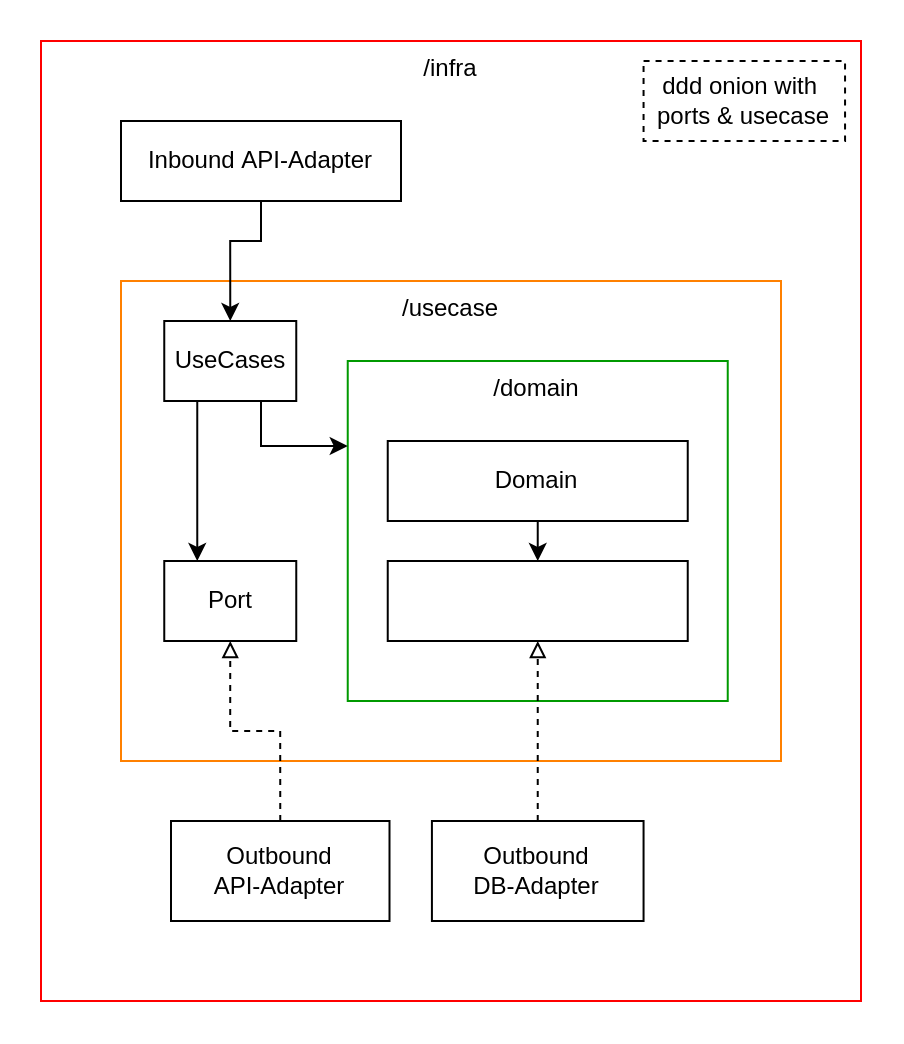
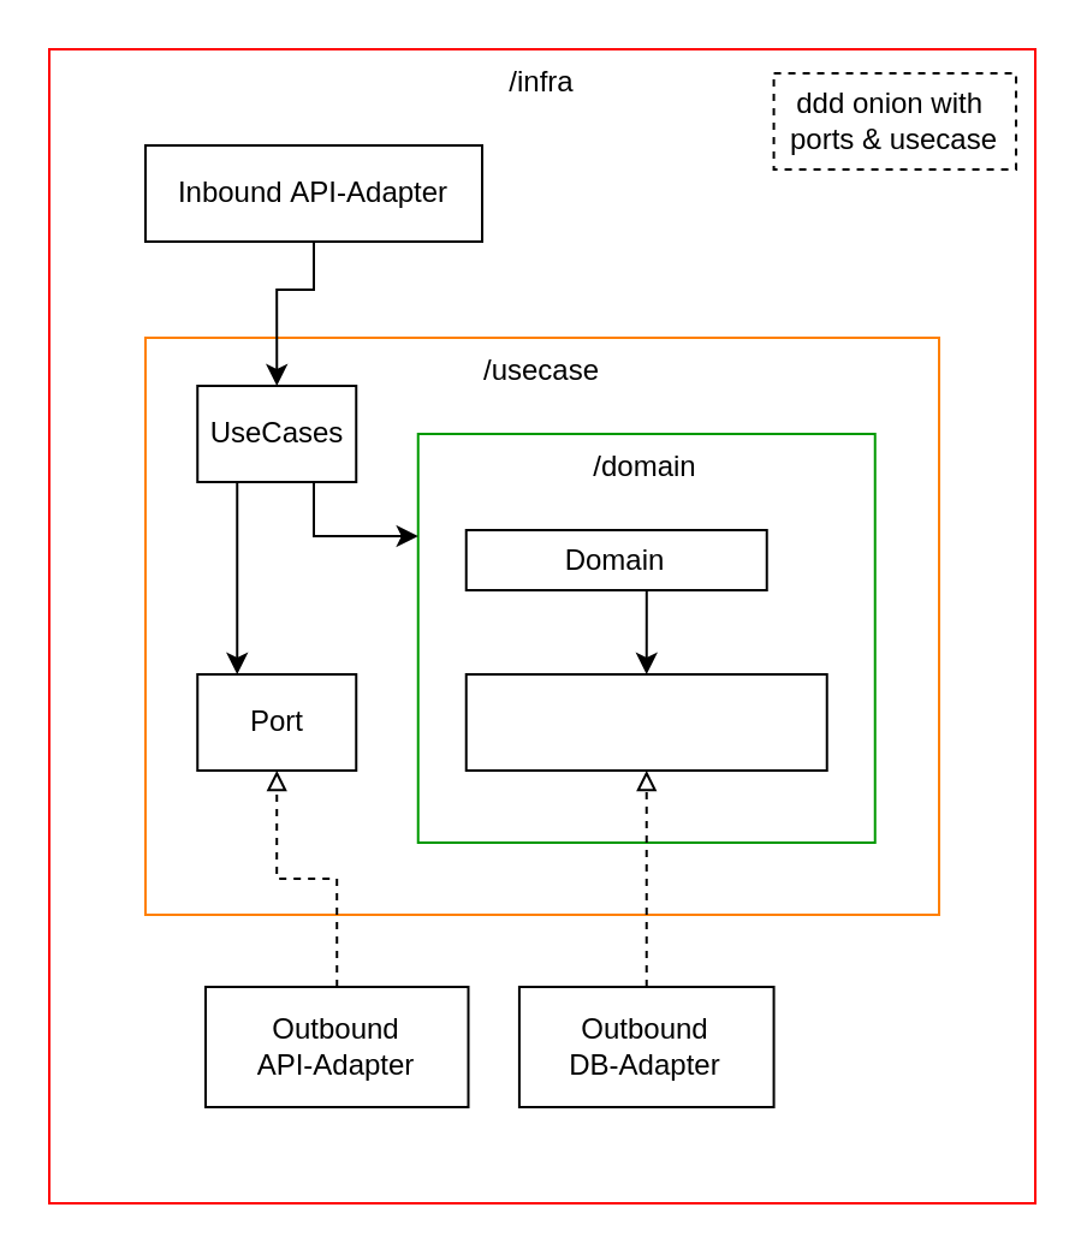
  <mxCell id="0" />
  <mxCell id="1" parent="0" />
  <mxCell id="2" value="/infra" style="rounded=0;whiteSpace=wrap;html=1;labelPosition=center;verticalLabelPosition=middle;align=center;verticalAlign=top;strokeColor=#FF0000;fillColor=default;fillStyle=auto;gradientColor=none;glass=0;shadow=0;" parent="1" vertex="1"><mxGeometry x="20" y="20" width="410" height="480" as="geometry" /></mxCell>
  <mxCell id="3" value="/usecase" style="rounded=0;whiteSpace=wrap;html=1;labelPosition=center;verticalLabelPosition=middle;align=center;verticalAlign=top;strokeColor=#FF8000;fillColor=none;fillStyle=hatch;" parent="1" vertex="1"><mxGeometry x="60" y="140" width="330" height="240" as="geometry" /></mxCell>
  <mxCell id="4" value="/domain" style="rounded=0;whiteSpace=wrap;html=1;labelPosition=center;verticalLabelPosition=middle;align=center;verticalAlign=top;strokeColor=#009900;fillColor=none;fillStyle=hatch;" parent="1" vertex="1"><mxGeometry x="173.37" y="180" width="190" height="170" as="geometry" /></mxCell>
  <mxCell id="5" style="edgeStyle=orthogonalEdgeStyle;shape=connector;rounded=0;orthogonalLoop=1;jettySize=auto;html=1;exitX=0.5;exitY=1;exitDx=0;exitDy=0;entryX=0.5;entryY=0;entryDx=0;entryDy=0;strokeColor=default;align=center;verticalAlign=middle;fontFamily=Helvetica;fontSize=11;fontColor=default;labelBackgroundColor=default;endArrow=classic;endFill=1;" edge="1" parent="1" source="6" target="14"><mxGeometry relative="1" as="geometry"><Array as="points"><mxPoint x="130" y="120" /><mxPoint x="115" y="120" /></Array></mxGeometry></mxCell>
  <mxCell id="6" value="Inbound&amp;nbsp;&lt;span style=&quot;background-color: transparent; color: light-dark(rgb(0, 0, 0), rgb(255, 255, 255));&quot;&gt;API-Adapter&lt;/span&gt;" style="rounded=0;whiteSpace=wrap;html=1;labelPosition=center;verticalLabelPosition=middle;align=center;verticalAlign=middle;" parent="1" vertex="1"><mxGeometry x="60" y="60" width="140" height="40" as="geometry" /></mxCell>
  <mxCell id="7" style="edgeStyle=orthogonalEdgeStyle;rounded=0;orthogonalLoop=1;jettySize=auto;html=1;exitX=0.5;exitY=1;exitDx=0;exitDy=0;entryX=0.5;entryY=0;entryDx=0;entryDy=0;" parent="1" source="8" target="9" edge="1"><mxGeometry relative="1" as="geometry" /></mxCell>
- <mxCell id="8" value="Domain" style="rounded=0;whiteSpace=wrap;html=1;labelPosition=center;verticalLabelPosition=middle;align=center;verticalAlign=middle;fontStyle=0" parent="1" vertex="1"><mxGeometry x="193.37" y="220" width="150" height="40" as="geometry" /></mxCell>
+ <mxCell id="8" value="Domain" style="rounded=0;whiteSpace=wrap;html=1;labelPosition=center;verticalLabelPosition=middle;align=center;verticalAlign=middle;fontStyle=0" parent="1" vertex="1"><mxGeometry x="193.37" y="220" width="125" height="25" as="geometry" /></mxCell>
  <mxCell id="9" value="Port" style="rounded=0;whiteSpace=wrap;html=1;labelPosition=center;verticalLabelPosition=middle;align=center;verticalAlign=middle;fontStyle=0;fontColor=#FFFFFF;" parent="1" vertex="1"><mxGeometry x="193.37" y="280" width="150" height="40" as="geometry" /></mxCell>
  <mxCell id="10" style="edgeStyle=orthogonalEdgeStyle;rounded=0;orthogonalLoop=1;jettySize=auto;html=1;exitX=0.5;exitY=0;exitDx=0;exitDy=0;entryX=0.5;entryY=1;entryDx=0;entryDy=0;dashed=1;endArrow=block;endFill=0;" parent="1" source="11" target="15" edge="1"><mxGeometry relative="1" as="geometry" /></mxCell>
  <mxCell id="11" value="&lt;div&gt;&lt;span style=&quot;background-color: transparent; color: light-dark(rgb(0, 0, 0), rgb(255, 255, 255));&quot;&gt;Outbound&lt;/span&gt;&lt;/div&gt;&lt;div&gt;API-Adapter&lt;/div&gt;" style="rounded=0;whiteSpace=wrap;html=1;labelPosition=center;verticalLabelPosition=middle;align=center;verticalAlign=middle;" parent="1" vertex="1"><mxGeometry x="85" y="410" width="109.25" height="50" as="geometry" /></mxCell>
  <mxCell id="12" style="edgeStyle=orthogonalEdgeStyle;shape=connector;rounded=0;orthogonalLoop=1;jettySize=auto;html=1;exitX=0.75;exitY=1;exitDx=0;exitDy=0;entryX=0;entryY=0.25;entryDx=0;entryDy=0;strokeColor=default;align=center;verticalAlign=middle;fontFamily=Helvetica;fontSize=11;fontColor=default;labelBackgroundColor=default;endArrow=classic;endFill=1;" parent="1" source="14" target="4" edge="1"><mxGeometry relative="1" as="geometry"><Array as="points"><mxPoint x="130" y="200" /><mxPoint x="130" y="223" /></Array></mxGeometry></mxCell>
  <mxCell id="13" style="edgeStyle=orthogonalEdgeStyle;shape=connector;rounded=0;orthogonalLoop=1;jettySize=auto;html=1;exitX=0.25;exitY=1;exitDx=0;exitDy=0;entryX=0.25;entryY=0;entryDx=0;entryDy=0;strokeColor=default;align=center;verticalAlign=middle;fontFamily=Helvetica;fontSize=11;fontColor=default;labelBackgroundColor=default;endArrow=classic;endFill=1;" edge="1" parent="1" source="14" target="15"><mxGeometry relative="1" as="geometry" /></mxCell>
  <mxCell id="14" value="&lt;div&gt;UseCases&lt;/div&gt;" style="rounded=0;whiteSpace=wrap;html=1;labelPosition=center;verticalLabelPosition=middle;align=center;verticalAlign=middle;fontStyle=0" parent="1" vertex="1"><mxGeometry x="81.63" y="160" width="66" height="40" as="geometry" /></mxCell>
  <mxCell id="15" value="Port" style="rounded=0;whiteSpace=wrap;html=1;labelPosition=center;verticalLabelPosition=middle;align=center;verticalAlign=middle;fontStyle=0" parent="1" vertex="1"><mxGeometry x="81.63" y="280" width="66" height="40" as="geometry" /></mxCell>
  <mxCell id="16" style="edgeStyle=orthogonalEdgeStyle;rounded=0;orthogonalLoop=1;jettySize=auto;html=1;exitX=0.5;exitY=0;exitDx=0;exitDy=0;entryX=0.5;entryY=1;entryDx=0;entryDy=0;dashed=1;endArrow=block;endFill=0;" parent="1" source="17" target="9" edge="1"><mxGeometry relative="1" as="geometry" /></mxCell>
  <mxCell id="17" value="&lt;div&gt;Outbound&lt;/div&gt;DB-Adapter" style="rounded=0;whiteSpace=wrap;html=1;labelPosition=center;verticalLabelPosition=middle;align=center;verticalAlign=middle;fontStyle=0;fontColor=light-dark(#000000,#FFFFFF);" parent="1" vertex="1"><mxGeometry x="215.46" y="410" width="105.82" height="50" as="geometry" /></mxCell>
  <mxCell id="18" value="ddd onion with&amp;nbsp;&lt;div&gt;ports &amp;amp; usecase&lt;/div&gt;" style="text;html=1;align=center;verticalAlign=middle;whiteSpace=wrap;rounded=0;dashed=1;strokeColor=default;" parent="1" vertex="1"><mxGeometry x="321.28" y="30" width="100.75" height="40" as="geometry" /></mxCell>
